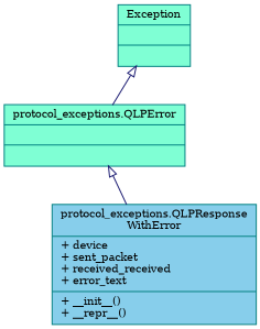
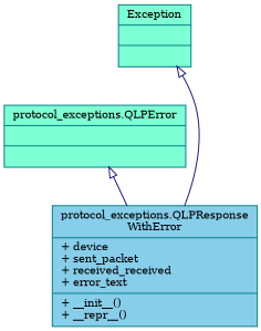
  digraph {
    fontname="DejaVu Serif"
    node [color=teal fillcolor=aquamarine fontname="DejaVu Serif" fontsize=10 shape=record style=filled]
    edge [arrowtail=onormal color=midnightblue dir=back fontname="DejaVu Serif" fontsize=10 labelfontname=Helvetica labelfontsize=10 style=solid]
    n1 [fontcolor=black height=0.2 label="{protocol_exceptions.QLPError\n||}" width=0.4]
    n2 [fillcolor=skyblue height=0.2 label="{protocol_exceptions.QLPResponse\lWithError\n|+ device\l+ sent_packet\l+ received_received\l+ error_text\l|+ __init__()\l+ __repr__()\l}" width=0.4]
    n3 [height=0.2 label="{Exception\n||}" width=0.4]
    n1 -> n2
-   n3 -> n1
+   n3 -> n2
  }
